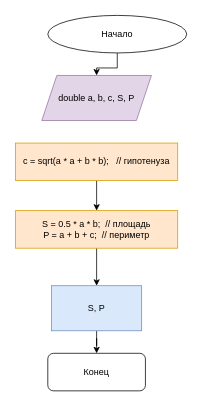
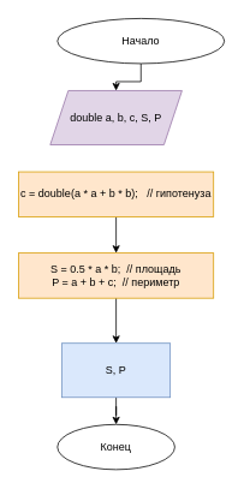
  <mxCell id="0" />
  <mxCell id="1" parent="0" />
  <mxCell id="2" style="edgeStyle=orthogonalEdgeStyle;rounded=0;orthogonalLoop=1;jettySize=auto;html=1;" parent="1" source="3" target="4" edge="1"><mxGeometry relative="1" as="geometry" /></mxCell>
  <mxCell id="3" value="Начало" style="ellipse;whiteSpace=wrap;html=1;" parent="1" vertex="1"><mxGeometry x="63" y="20" width="185" height="50" as="geometry" /></mxCell>
  <mxCell id="4" value="double a, b, c, S, P" style="shape=parallelogram;perimeter=parallelogramPerimeter;whiteSpace=wrap;html=1;fixedSize=1;fillColor=#e1d5e7;strokeColor=#9673a6;" parent="1" vertex="1"><mxGeometry x="55" y="100" width="146" height="60" as="geometry" /></mxCell>
  <mxCell id="5" style="edgeStyle=orthogonalEdgeStyle;rounded=0;orthogonalLoop=1;jettySize=auto;html=1;" edge="1" parent="1" source="6" target="11"><mxGeometry relative="1" as="geometry" /></mxCell>
- <mxCell id="6" value="&lt;div&gt;c = sqrt(a * a + b * b);&amp;nbsp; &amp;nbsp;// гипотенуза&lt;/div&gt;" style="rounded=0;whiteSpace=wrap;html=1;fillColor=#ffe6cc;strokeColor=#d79b00;" parent="1" vertex="1"><mxGeometry x="20" y="190" width="216" height="50" as="geometry" /></mxCell>
+ <mxCell id="6" value="&lt;div&gt;c = double(a * a + b * b);&amp;nbsp; &amp;nbsp;// гипотенуза&lt;/div&gt;" style="rounded=0;whiteSpace=wrap;html=1;fillColor=#ffe6cc;strokeColor=#d79b00;" parent="1" vertex="1"><mxGeometry x="20" y="190" width="216" height="50" as="geometry" /></mxCell>
  <mxCell id="7" style="edgeStyle=orthogonalEdgeStyle;rounded=0;orthogonalLoop=1;jettySize=auto;html=1;" parent="1" source="8" target="9" edge="1"><mxGeometry relative="1" as="geometry" /></mxCell>
  <mxCell id="8" value="S, P" style="rounded=0;whiteSpace=wrap;html=1;fillColor=#dae8fc;strokeColor=#6c8ebf;" parent="1" vertex="1"><mxGeometry x="68" y="380" width="120" height="60" as="geometry" /></mxCell>
- <mxCell id="9" value="Конец" style="whiteSpace=wrap;html=1;rounded=1;" parent="1" vertex="1"><mxGeometry x="63" y="470" width="130" height="50" as="geometry" /></mxCell>
+ <mxCell id="9" value="Конец" style="ellipse;whiteSpace=wrap;html=1;" parent="1" vertex="1"><mxGeometry x="63" y="470" width="130" height="50" as="geometry" /></mxCell>
  <mxCell id="10" style="edgeStyle=orthogonalEdgeStyle;rounded=0;orthogonalLoop=1;jettySize=auto;html=1;" edge="1" parent="1" source="11" target="8"><mxGeometry relative="1" as="geometry" /></mxCell>
  <mxCell id="11" value="&lt;div&gt;S = 0.5 * a * b;&amp;nbsp; // площадь&lt;/div&gt;&lt;div&gt;P = a + b + c;&amp;nbsp; // периметр&lt;/div&gt;" style="rounded=0;whiteSpace=wrap;html=1;fillColor=#ffe6cc;strokeColor=#d79b00;" vertex="1" parent="1"><mxGeometry x="20" y="280" width="216" height="50" as="geometry" /></mxCell>
